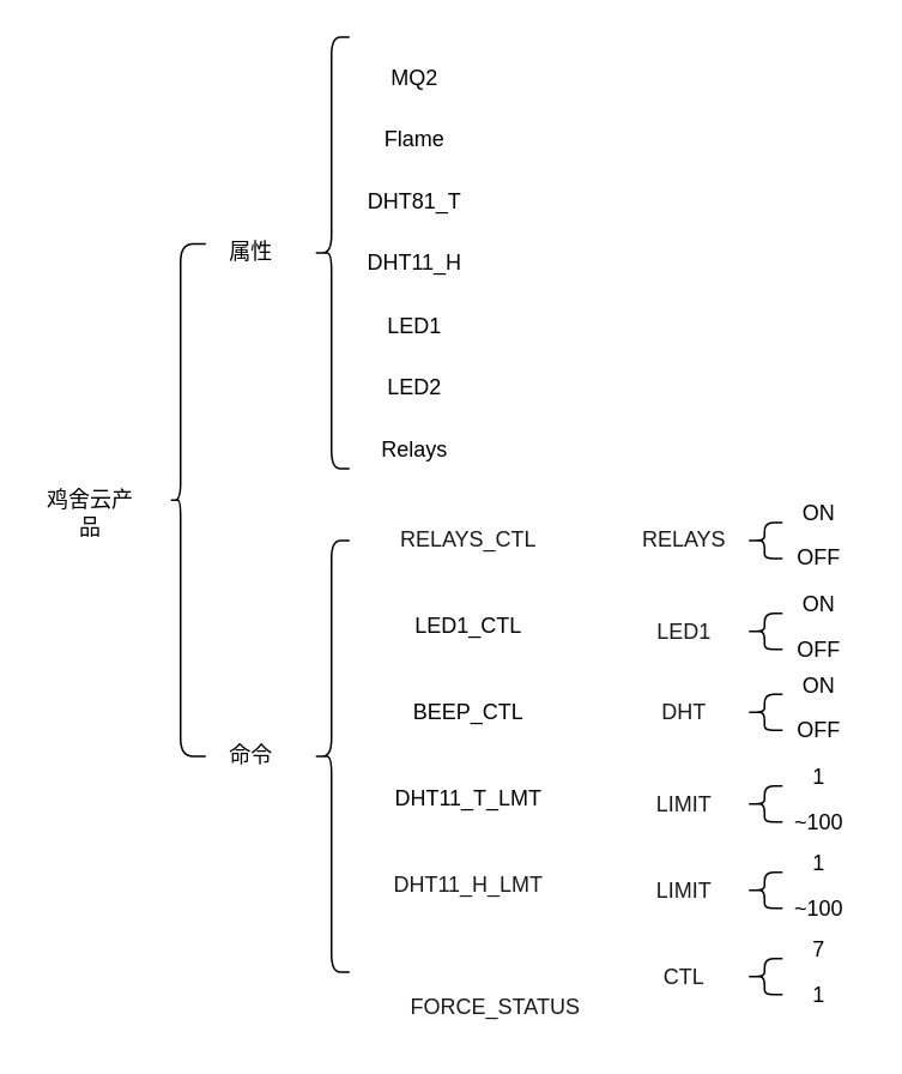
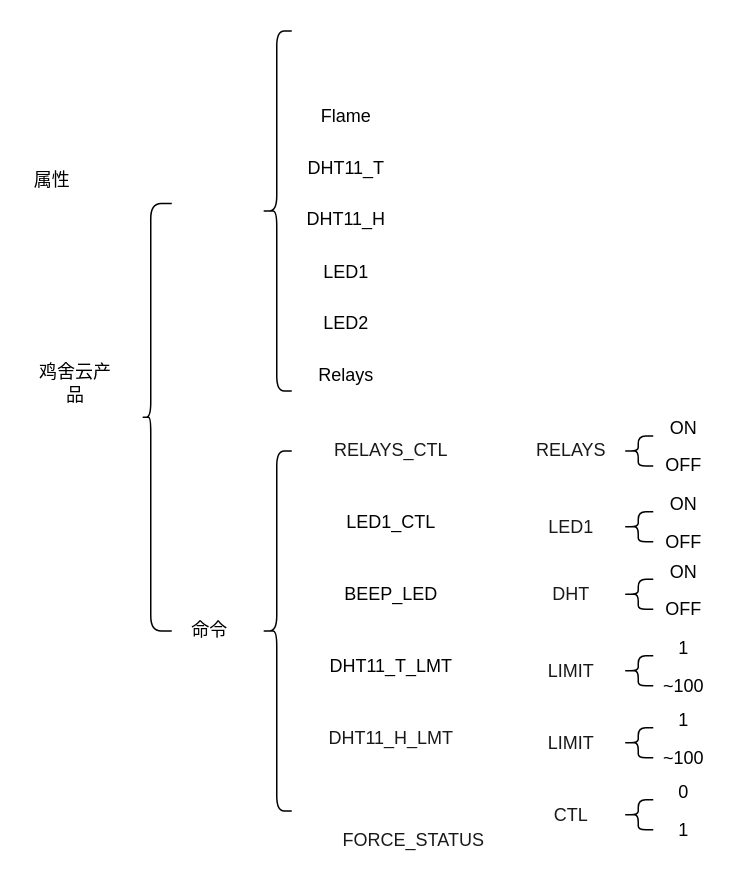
  <mxCell id="0" />
  <mxCell id="1" parent="0" />
- <mxCell id="2" value="鸡舍云产品" style="text;html=1;align=center;verticalAlign=middle;whiteSpace=wrap;rounded=0;" vertex="1" parent="1"><mxGeometry x="20" y="270" width="60" height="30" as="geometry" /></mxCell>
+ <mxCell id="2" value="鸡舍云产品" style="text;html=1;align=center;verticalAlign=middle;whiteSpace=wrap;rounded=0;" vertex="1" parent="1"><mxGeometry x="20" y="240" width="60" height="30" as="geometry" /></mxCell>
  <mxCell id="3" value="" style="shape=curlyBracket;whiteSpace=wrap;html=1;rounded=1;labelPosition=left;verticalLabelPosition=middle;align=right;verticalAlign=middle;size=0.3;" vertex="1" parent="1"><mxGeometry x="94" y="135" width="20" height="285" as="geometry" /></mxCell>
- <mxCell id="4" value="属性" style="text;html=1;align=center;verticalAlign=middle;resizable=0;points=[];autosize=1;strokeColor=none;fillColor=none;" vertex="1" parent="1"><mxGeometry x="114" y="125" width="50" height="30" as="geometry" /></mxCell>
+ <mxCell id="4" value="属性" style="text;html=1;align=center;verticalAlign=middle;resizable=0;points=[];autosize=1;strokeColor=none;fillColor=none;" vertex="1" parent="1"><mxGeometry x="9" y="105" width="50" height="30" as="geometry" /></mxCell>
  <mxCell id="5" value="命令" style="text;html=1;align=center;verticalAlign=middle;resizable=0;points=[];autosize=1;strokeColor=none;fillColor=none;" vertex="1" parent="1"><mxGeometry x="114" y="405" width="50" height="30" as="geometry" /></mxCell>
  <mxCell id="6" value="" style="shape=curlyBracket;whiteSpace=wrap;html=1;rounded=1;labelPosition=left;verticalLabelPosition=middle;align=right;verticalAlign=middle;" vertex="1" parent="1"><mxGeometry x="174" y="20" width="20" height="240" as="geometry" /></mxCell>
  <mxCell id="7" value="" style="shape=curlyBracket;whiteSpace=wrap;html=1;rounded=1;labelPosition=left;verticalLabelPosition=middle;align=right;verticalAlign=middle;" vertex="1" parent="1"><mxGeometry x="174" y="300" width="20" height="240" as="geometry" /></mxCell>
- <mxCell id="8" value="MQ2" style="text;html=1;align=center;verticalAlign=middle;resizable=0;points=[];autosize=1;strokeColor=none;fillColor=none;" vertex="1" parent="1"><mxGeometry x="205" y="28" width="50" height="30" as="geometry" /></mxCell>
  <mxCell id="9" value="Flame" style="text;html=1;align=center;verticalAlign=middle;resizable=0;points=[];autosize=1;strokeColor=none;fillColor=none;" vertex="1" parent="1"><mxGeometry x="200" y="62" width="60" height="30" as="geometry" /></mxCell>
- <mxCell id="10" value="DHT81_T" style="text;html=1;align=center;verticalAlign=middle;resizable=0;points=[];autosize=1;strokeColor=none;fillColor=none;" vertex="1" parent="1"><mxGeometry x="195" y="97" width="70" height="30" as="geometry" /></mxCell>
+ <mxCell id="10" value="DHT11_T" style="text;html=1;align=center;verticalAlign=middle;resizable=0;points=[];autosize=1;strokeColor=none;fillColor=none;" vertex="1" parent="1"><mxGeometry x="195" y="97" width="70" height="30" as="geometry" /></mxCell>
  <mxCell id="11" value="DHT11_H" style="text;html=1;align=center;verticalAlign=middle;resizable=0;points=[];autosize=1;strokeColor=none;fillColor=none;" vertex="1" parent="1"><mxGeometry x="190" y="131" width="80" height="30" as="geometry" /></mxCell>
  <mxCell id="12" value="LED1" style="text;html=1;align=center;verticalAlign=middle;resizable=0;points=[];autosize=1;strokeColor=none;fillColor=none;" vertex="1" parent="1"><mxGeometry x="205" y="166" width="50" height="30" as="geometry" /></mxCell>
  <mxCell id="13" value="LED2" style="text;html=1;align=center;verticalAlign=middle;resizable=0;points=[];autosize=1;strokeColor=none;fillColor=none;" vertex="1" parent="1"><mxGeometry x="205" y="200" width="50" height="30" as="geometry" /></mxCell>
  <mxCell id="14" value="Relays" style="text;html=1;align=center;verticalAlign=middle;resizable=0;points=[];autosize=1;strokeColor=none;fillColor=none;" vertex="1" parent="1"><mxGeometry x="200" y="235" width="60" height="30" as="geometry" /></mxCell>
  <mxCell id="15" value="&lt;span style=&quot;color: rgb(25, 25, 25); font-family: Helvetica, Arial, PingFangSC-Regular, &amp;quot;Hiragino Sans GB&amp;quot;, &amp;quot;Microsoft YaHei&amp;quot;, 微软雅黑, &amp;quot;Microsoft JhengHei&amp;quot;; text-align: start; background-color: rgb(255, 255, 255);&quot;&gt;RELAYS_CTL&lt;/span&gt;" style="text;html=1;align=center;verticalAlign=middle;resizable=0;points=[];autosize=1;strokeColor=none;fillColor=none;" vertex="1" parent="1"><mxGeometry x="210" y="285" width="100" height="30" as="geometry" /></mxCell>
  <mxCell id="16" value="LED1_CTL" style="text;html=1;align=center;verticalAlign=middle;resizable=0;points=[];autosize=1;strokeColor=none;fillColor=none;" vertex="1" parent="1"><mxGeometry x="220" y="333" width="80" height="30" as="geometry" /></mxCell>
- <mxCell id="17" value="BEEP_CTL" style="text;html=1;align=center;verticalAlign=middle;resizable=0;points=[];autosize=1;strokeColor=none;fillColor=none;" vertex="1" parent="1"><mxGeometry x="220" y="381" width="80" height="30" as="geometry" /></mxCell>
+ <mxCell id="17" value="BEEP_LED" style="text;html=1;align=center;verticalAlign=middle;resizable=0;points=[];autosize=1;strokeColor=none;fillColor=none;" vertex="1" parent="1"><mxGeometry x="220" y="381" width="80" height="30" as="geometry" /></mxCell>
  <mxCell id="18" value="DHT11_T_LMT" style="text;html=1;align=center;verticalAlign=middle;resizable=0;points=[];autosize=1;strokeColor=none;fillColor=none;" vertex="1" parent="1"><mxGeometry x="205" y="429" width="110" height="30" as="geometry" /></mxCell>
  <mxCell id="19" value="&lt;span style=&quot;color: rgb(25, 25, 25); font-family: Helvetica, Arial, PingFangSC-Regular, &amp;quot;Hiragino Sans GB&amp;quot;, &amp;quot;Microsoft YaHei&amp;quot;, 微软雅黑, &amp;quot;Microsoft JhengHei&amp;quot;; text-align: start; background-color: rgb(255, 255, 255);&quot;&gt;DHT11_H_LMT&lt;/span&gt;" style="text;html=1;align=center;verticalAlign=middle;resizable=0;points=[];autosize=1;strokeColor=none;fillColor=none;" vertex="1" parent="1"><mxGeometry x="205" y="477" width="110" height="30" as="geometry" /></mxCell>
  <mxCell id="20" value="&lt;span style=&quot;color: rgb(25, 25, 25); font-family: Helvetica, Arial, PingFangSC-Regular, &amp;quot;Hiragino Sans GB&amp;quot;, &amp;quot;Microsoft YaHei&amp;quot;, 微软雅黑, &amp;quot;Microsoft JhengHei&amp;quot;; text-align: start; background-color: rgb(255, 255, 255);&quot;&gt;FORCE_STATUS&lt;/span&gt;" style="text;html=1;align=center;verticalAlign=middle;resizable=0;points=[];autosize=1;strokeColor=none;fillColor=none;" vertex="1" parent="1"><mxGeometry x="215" y="545" width="120" height="30" as="geometry" /></mxCell>
  <mxCell id="21" value="&lt;span style=&quot;color: rgb(25, 25, 25); font-family: Helvetica, Arial, PingFangSC-Regular, &amp;quot;Hiragino Sans GB&amp;quot;, &amp;quot;Microsoft YaHei&amp;quot;, 微软雅黑, &amp;quot;Microsoft JhengHei&amp;quot;; text-align: start; background-color: rgb(255, 255, 255);&quot;&gt;RELAYS&lt;/span&gt;" style="text;html=1;align=center;verticalAlign=middle;resizable=0;points=[];autosize=1;strokeColor=none;fillColor=none;" vertex="1" parent="1"><mxGeometry x="345" y="285" width="70" height="30" as="geometry" /></mxCell>
  <mxCell id="22" value="" style="shape=curlyBracket;whiteSpace=wrap;html=1;rounded=1;labelPosition=left;verticalLabelPosition=middle;align=right;verticalAlign=middle;size=0.5;" vertex="1" parent="1"><mxGeometry x="415" y="290" width="20" height="20" as="geometry" /></mxCell>
  <mxCell id="23" value="ON" style="text;html=1;align=center;verticalAlign=middle;resizable=0;points=[];autosize=1;strokeColor=none;fillColor=none;" vertex="1" parent="1"><mxGeometry x="435" y="270" width="40" height="30" as="geometry" /></mxCell>
  <mxCell id="24" value="OFF" style="text;html=1;align=center;verticalAlign=middle;resizable=0;points=[];autosize=1;strokeColor=none;fillColor=none;" vertex="1" parent="1"><mxGeometry x="430" y="295" width="50" height="30" as="geometry" /></mxCell>
  <mxCell id="25" value="&lt;span style=&quot;color: rgb(25, 25, 25); font-family: Helvetica, Arial, PingFangSC-Regular, &amp;quot;Hiragino Sans GB&amp;quot;, &amp;quot;Microsoft YaHei&amp;quot;, 微软雅黑, &amp;quot;Microsoft JhengHei&amp;quot;; text-align: start; background-color: rgb(255, 255, 255);&quot;&gt;LED1&lt;/span&gt;" style="text;html=1;align=center;verticalAlign=middle;resizable=0;points=[];autosize=1;strokeColor=none;fillColor=none;" vertex="1" parent="1"><mxGeometry x="355" y="335.5" width="50" height="30" as="geometry" /></mxCell>
  <mxCell id="26" value="" style="shape=curlyBracket;whiteSpace=wrap;html=1;rounded=1;labelPosition=left;verticalLabelPosition=middle;align=right;verticalAlign=middle;size=0.5;" vertex="1" parent="1"><mxGeometry x="415" y="340.5" width="20" height="20" as="geometry" /></mxCell>
  <mxCell id="27" value="ON" style="text;html=1;align=center;verticalAlign=middle;resizable=0;points=[];autosize=1;strokeColor=none;fillColor=none;" vertex="1" parent="1"><mxGeometry x="435" y="320.5" width="40" height="30" as="geometry" /></mxCell>
  <mxCell id="28" value="OFF" style="text;html=1;align=center;verticalAlign=middle;resizable=0;points=[];autosize=1;strokeColor=none;fillColor=none;" vertex="1" parent="1"><mxGeometry x="430" y="345.5" width="50" height="30" as="geometry" /></mxCell>
  <mxCell id="29" value="&lt;span style=&quot;color: rgb(25, 25, 25); font-family: Helvetica, Arial, PingFangSC-Regular, &amp;quot;Hiragino Sans GB&amp;quot;, &amp;quot;Microsoft YaHei&amp;quot;, 微软雅黑, &amp;quot;Microsoft JhengHei&amp;quot;; text-align: start; background-color: rgb(255, 255, 255);&quot;&gt;DHT&lt;/span&gt;" style="text;html=1;align=center;verticalAlign=middle;resizable=0;points=[];autosize=1;strokeColor=none;fillColor=none;" vertex="1" parent="1"><mxGeometry x="350" y="380.5" width="60" height="30" as="geometry" /></mxCell>
  <mxCell id="30" value="" style="shape=curlyBracket;whiteSpace=wrap;html=1;rounded=1;labelPosition=left;verticalLabelPosition=middle;align=right;verticalAlign=middle;size=0.5;" vertex="1" parent="1"><mxGeometry x="415" y="385.5" width="20" height="20" as="geometry" /></mxCell>
  <mxCell id="31" value="ON" style="text;html=1;align=center;verticalAlign=middle;resizable=0;points=[];autosize=1;strokeColor=none;fillColor=none;" vertex="1" parent="1"><mxGeometry x="435" y="365.5" width="40" height="30" as="geometry" /></mxCell>
  <mxCell id="32" value="OFF" style="text;html=1;align=center;verticalAlign=middle;resizable=0;points=[];autosize=1;strokeColor=none;fillColor=none;" vertex="1" parent="1"><mxGeometry x="430" y="390.5" width="50" height="30" as="geometry" /></mxCell>
  <mxCell id="33" value="&lt;span style=&quot;color: rgb(25, 25, 25); font-family: Helvetica, Arial, PingFangSC-Regular, &amp;quot;Hiragino Sans GB&amp;quot;, &amp;quot;Microsoft YaHei&amp;quot;, 微软雅黑, &amp;quot;Microsoft JhengHei&amp;quot;; text-align: start; background-color: rgb(255, 255, 255);&quot;&gt;LIMIT&lt;/span&gt;" style="text;html=1;align=center;verticalAlign=middle;resizable=0;points=[];autosize=1;strokeColor=none;fillColor=none;" vertex="1" parent="1"><mxGeometry x="355" y="431.5" width="50" height="30" as="geometry" /></mxCell>
  <mxCell id="34" value="" style="shape=curlyBracket;whiteSpace=wrap;html=1;rounded=1;labelPosition=left;verticalLabelPosition=middle;align=right;verticalAlign=middle;size=0.5;" vertex="1" parent="1"><mxGeometry x="415" y="436.5" width="20" height="20" as="geometry" /></mxCell>
  <mxCell id="35" value="1" style="text;html=1;align=center;verticalAlign=middle;resizable=0;points=[];autosize=1;strokeColor=none;fillColor=none;" vertex="1" parent="1"><mxGeometry x="440" y="416.5" width="30" height="30" as="geometry" /></mxCell>
  <mxCell id="36" value="~100" style="text;html=1;align=center;verticalAlign=middle;resizable=0;points=[];autosize=1;strokeColor=none;fillColor=none;" vertex="1" parent="1"><mxGeometry x="430" y="441.5" width="50" height="30" as="geometry" /></mxCell>
  <mxCell id="37" value="&lt;span style=&quot;color: rgb(25, 25, 25); font-family: Helvetica, Arial, PingFangSC-Regular, &amp;quot;Hiragino Sans GB&amp;quot;, &amp;quot;Microsoft YaHei&amp;quot;, 微软雅黑, &amp;quot;Microsoft JhengHei&amp;quot;; text-align: start; background-color: rgb(255, 255, 255);&quot;&gt;LIMIT&lt;/span&gt;" style="text;html=1;align=center;verticalAlign=middle;resizable=0;points=[];autosize=1;strokeColor=none;fillColor=none;" vertex="1" parent="1"><mxGeometry x="355" y="479.5" width="50" height="30" as="geometry" /></mxCell>
  <mxCell id="38" value="" style="shape=curlyBracket;whiteSpace=wrap;html=1;rounded=1;labelPosition=left;verticalLabelPosition=middle;align=right;verticalAlign=middle;size=0.5;" vertex="1" parent="1"><mxGeometry x="415" y="484.5" width="20" height="20" as="geometry" /></mxCell>
  <mxCell id="39" value="1" style="text;html=1;align=center;verticalAlign=middle;resizable=0;points=[];autosize=1;strokeColor=none;fillColor=none;" vertex="1" parent="1"><mxGeometry x="440" y="464.5" width="30" height="30" as="geometry" /></mxCell>
  <mxCell id="40" value="~100" style="text;html=1;align=center;verticalAlign=middle;resizable=0;points=[];autosize=1;strokeColor=none;fillColor=none;" vertex="1" parent="1"><mxGeometry x="430" y="489.5" width="50" height="30" as="geometry" /></mxCell>
  <mxCell id="41" value="&lt;span style=&quot;color: rgb(25, 25, 25); font-family: Helvetica, Arial, PingFangSC-Regular, &amp;quot;Hiragino Sans GB&amp;quot;, &amp;quot;Microsoft YaHei&amp;quot;, 微软雅黑, &amp;quot;Microsoft JhengHei&amp;quot;; text-align: start; background-color: rgb(255, 255, 255);&quot;&gt;CTL&lt;/span&gt;" style="text;html=1;align=center;verticalAlign=middle;resizable=0;points=[];autosize=1;strokeColor=none;fillColor=none;" vertex="1" parent="1"><mxGeometry x="345" y="527.5" width="70" height="30" as="geometry" /></mxCell>
  <mxCell id="42" value="" style="shape=curlyBracket;whiteSpace=wrap;html=1;rounded=1;labelPosition=left;verticalLabelPosition=middle;align=right;verticalAlign=middle;size=0.5;" vertex="1" parent="1"><mxGeometry x="415" y="532.5" width="20" height="20" as="geometry" /></mxCell>
- <mxCell id="43" value="7" style="text;html=1;align=center;verticalAlign=middle;resizable=0;points=[];autosize=1;strokeColor=none;fillColor=none;" vertex="1" parent="1"><mxGeometry x="440" y="512.5" width="30" height="30" as="geometry" /></mxCell>
+ <mxCell id="43" value="0" style="text;html=1;align=center;verticalAlign=middle;resizable=0;points=[];autosize=1;strokeColor=none;fillColor=none;" vertex="1" parent="1"><mxGeometry x="440" y="512.5" width="30" height="30" as="geometry" /></mxCell>
  <mxCell id="44" value="1" style="text;html=1;align=center;verticalAlign=middle;resizable=0;points=[];autosize=1;strokeColor=none;fillColor=none;" vertex="1" parent="1"><mxGeometry x="440" y="537.5" width="30" height="30" as="geometry" /></mxCell>
